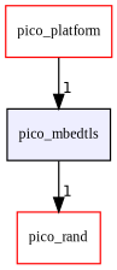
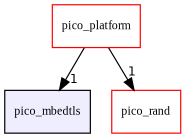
  digraph {
    compound=true
    fontname="Liberation Serif"
    node [fillcolor=white fontname="Liberation Serif" fontsize=10 shape=box style=filled color=red]
    edge [fontname="Liberation Serif" headlabel=1 labeldistance=1.5 labelfontname=Helvetica labelfontsize=10]
    n1 [fillcolor="#eeeeff" label=pico_mbedtls pencolor=black color=""]
    n2 [label=pico_rand]
    n3 [label=pico_platform]
-   n1 -> n2
+   n3 -> n2
    n3 -> n1
  }
